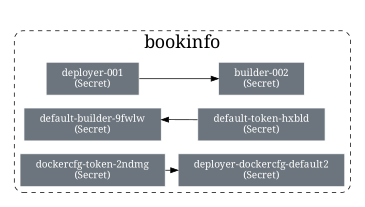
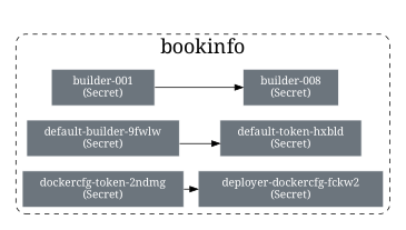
  digraph {
    fontname="Noto Serif"
    rankdir=LR
    node [color="#ffffff" fillcolor="#6c757d" fontcolor=white fontname="Noto Serif" margin="0.3,0.11" penwidth=1.0 shape=box style=filled]
    edge [fontname="Noto Serif"]
-   n1 [label="deployer-001\n(Secret)"]
-   n2 [label="builder-002\n(Secret)"]
+   n1 [label="builder-001\n(Secret)"]
+   n2 [label="builder-008\n(Secret)"]
    n3 [label="default-builder-9fwlw\n(Secret)"]
    n4 [label="default-token-hxbld\n(Secret)"]
    n5 [label="dockercfg-token-2ndmg\n(Secret)"]
-   n6 [label="deployer-dockercfg-default2\n(Secret)"]
+   n6 [label="deployer-dockercfg-fckw2\n(Secret)"]
    subgraph cluster_1 {
      label="cluster-level"
      ranksep=1
      style=invis
      subgraph cluster_2 {
        fontsize=25.00
        label=bookinfo
        ranksep=1
        style="rounded, dashed"
        n1
        n2
        n3
        n4
        n5
        n6
      }
    }
    n1 -> n2
-   n4 -> n3
+   n3 -> n4
    n5 -> n6
  }
